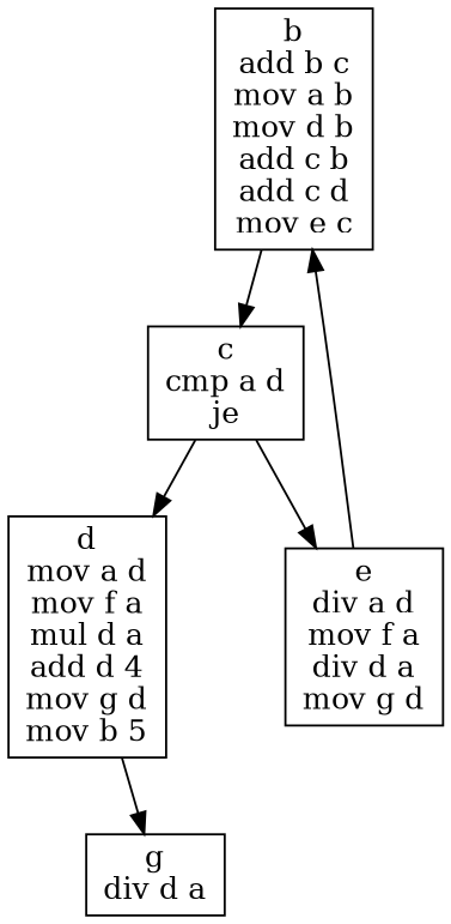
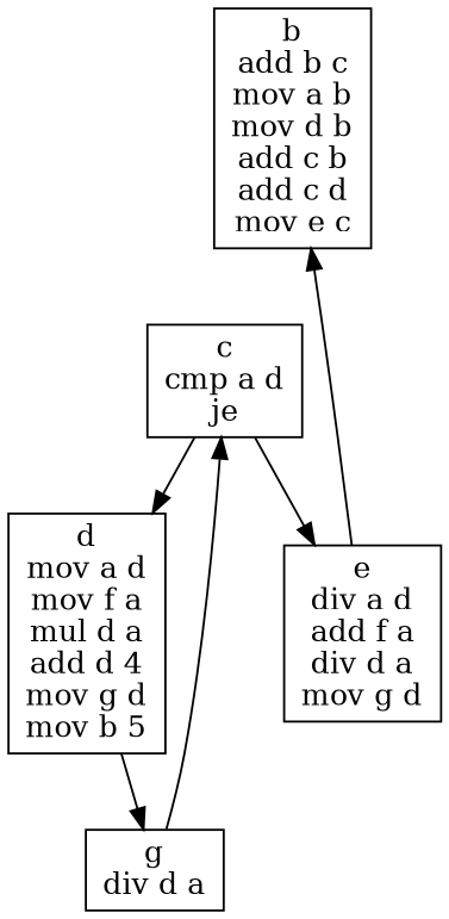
  digraph {
    node [shape=box]
    n1 [label="b\nadd b c\nmov a b\nmov d b\nadd c b\nadd c d\nmov e c\n"]
    n2 [label="c\ncmp a d\nje\n"]
    n3 [label="d\nmov a d\nmov f a\nmul d a\nadd d 4\nmov g d\nmov b 5\n"]
-   n4 [label="e\ndiv a d\nmov f a\ndiv d a\nmov g d\n"]
+   n4 [label="e\ndiv a d\nadd f a\ndiv d a\nmov g d\n"]
    n5 [label="g\ndiv d a\n"]
-   n1 -> n2
+   n5 -> n2
    n2 -> n3
    n2 -> n4
    n3 -> n5
    n4 -> n1
  }
